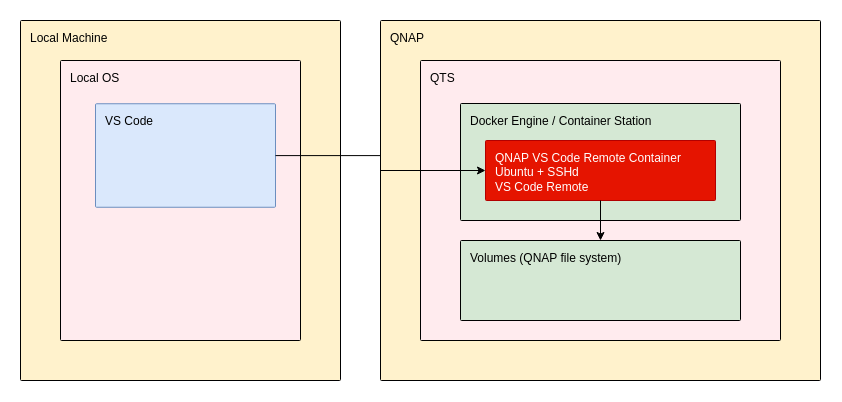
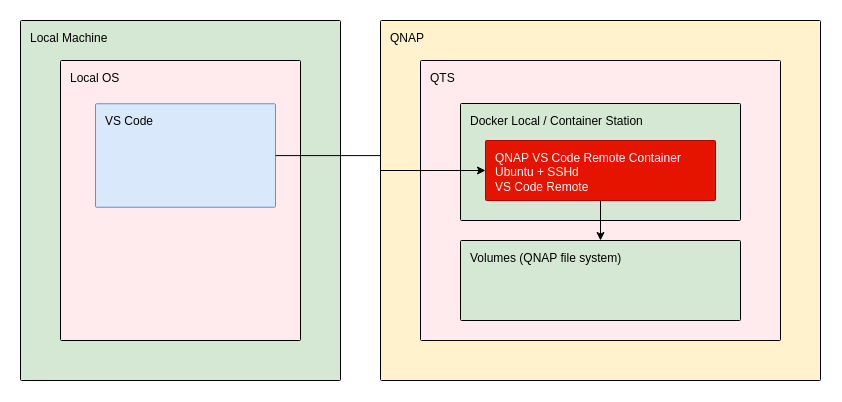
  <mxCell id="0" />
  <mxCell id="1" parent="0" />
- <mxCell id="2" value="Local Machine" style="sketch=0;points=[[0,0,0],[0.25,0,0],[0.5,0,0],[0.75,0,0],[1,0,0],[1,0.25,0],[1,0.5,0],[1,0.75,0],[1,1,0],[0.75,1,0],[0.5,1,0],[0.25,1,0],[0,1,0],[0,0.75,0],[0,0.5,0],[0,0.25,0]];rounded=1;absoluteArcSize=1;arcSize=2;html=1;strokeColor=#000000;shadow=0;dashed=0;fontSize=12;align=left;verticalAlign=top;spacing=10;spacingTop=-4;whiteSpace=wrap;fillColor=#fff2cc;" parent="1" vertex="1"><mxGeometry x="20" y="20" width="320" height="360" as="geometry" /></mxCell>
+ <mxCell id="2" value="Local Machine" style="sketch=0;points=[[0,0,0],[0.25,0,0],[0.5,0,0],[0.75,0,0],[1,0,0],[1,0.25,0],[1,0.5,0],[1,0.75,0],[1,1,0],[0.75,1,0],[0.5,1,0],[0.25,1,0],[0,1,0],[0,0.75,0],[0,0.5,0],[0,0.25,0]];rounded=1;absoluteArcSize=1;arcSize=2;html=1;strokeColor=#000000;shadow=0;dashed=0;fontSize=12;align=left;verticalAlign=top;spacing=10;spacingTop=-4;whiteSpace=wrap;fillColor=#d5e8d4;" parent="1" vertex="1"><mxGeometry x="20" y="20" width="320" height="360" as="geometry" /></mxCell>
  <mxCell id="3" value="&lt;font color=&quot;#000000&quot;&gt;Local OS&lt;/font&gt;" style="sketch=0;points=[[0,0,0],[0.25,0,0],[0.5,0,0],[0.75,0,0],[1,0,0],[1,0.25,0],[1,0.5,0],[1,0.75,0],[1,1,0],[0.75,1,0],[0.5,1,0],[0.25,1,0],[0,1,0],[0,0.75,0],[0,0.5,0],[0,0.25,0]];rounded=1;absoluteArcSize=1;arcSize=2;html=1;strokeColor=default;gradientColor=none;shadow=0;dashed=0;fontSize=12;fontColor=#9E9E9E;align=left;verticalAlign=top;spacing=10;spacingTop=-4;whiteSpace=wrap;fillColor=#FFEBEE;" parent="1" vertex="1"><mxGeometry x="60" y="60" width="240" height="280" as="geometry" /></mxCell>
  <mxCell id="4" value="&lt;font color=&quot;#000000&quot;&gt;VS Code&lt;/font&gt;" style="sketch=0;points=[[0,0,0],[0.25,0,0],[0.5,0,0],[0.75,0,0],[1,0,0],[1,0.25,0],[1,0.5,0],[1,0.75,0],[1,1,0],[0.75,1,0],[0.5,1,0],[0.25,1,0],[0,1,0],[0,0.75,0],[0,0.5,0],[0,0.25,0]];rounded=1;absoluteArcSize=1;arcSize=2;html=1;strokeColor=#6c8ebf;shadow=0;dashed=0;fontSize=12;align=left;verticalAlign=top;spacing=10;spacingTop=-4;whiteSpace=wrap;fillColor=#dae8fc;" parent="1" vertex="1"><mxGeometry x="95" y="103.25" width="180" height="103.5" as="geometry" /></mxCell>
  <mxCell id="5" value="&lt;font color=&quot;#000000&quot;&gt;QNAP&lt;/font&gt;" style="sketch=0;points=[[0,0,0],[0.25,0,0],[0.5,0,0],[0.75,0,0],[1,0,0],[1,0.25,0],[1,0.5,0],[1,0.75,0],[1,1,0],[0.75,1,0],[0.5,1,0],[0.25,1,0],[0,1,0],[0,0.75,0],[0,0.5,0],[0,0.25,0]];rounded=1;absoluteArcSize=1;arcSize=2;html=1;strokeColor=#000000;shadow=0;dashed=0;fontSize=12;align=left;verticalAlign=top;spacing=10;spacingTop=-4;whiteSpace=wrap;fillColor=#fff2cc;" parent="1" vertex="1"><mxGeometry x="380" y="20" width="440" height="360" as="geometry" /></mxCell>
  <mxCell id="6" value="&lt;font color=&quot;#000000&quot;&gt;QTS&lt;/font&gt;" style="sketch=0;points=[[0,0,0],[0.25,0,0],[0.5,0,0],[0.75,0,0],[1,0,0],[1,0.25,0],[1,0.5,0],[1,0.75,0],[1,1,0],[0.75,1,0],[0.5,1,0],[0.25,1,0],[0,1,0],[0,0.75,0],[0,0.5,0],[0,0.25,0]];rounded=1;absoluteArcSize=1;arcSize=2;html=1;strokeColor=default;gradientColor=none;shadow=0;dashed=0;fontSize=12;fontColor=#9E9E9E;align=left;verticalAlign=top;spacing=10;spacingTop=-4;whiteSpace=wrap;fillColor=#FFEBEE;" parent="1" vertex="1"><mxGeometry x="420" y="60" width="360" height="280" as="geometry" /></mxCell>
- <mxCell id="7" value="&lt;font color=&quot;#000000&quot;&gt;Docker Engine / Container Station&lt;/font&gt;" style="sketch=0;points=[[0,0,0],[0.25,0,0],[0.5,0,0],[0.75,0,0],[1,0,0],[1,0.25,0],[1,0.5,0],[1,0.75,0],[1,1,0],[0.75,1,0],[0.5,1,0],[0.25,1,0],[0,1,0],[0,0.75,0],[0,0.5,0],[0,0.25,0]];rounded=1;absoluteArcSize=1;arcSize=2;html=1;strokeColor=#000000;shadow=0;dashed=0;fontSize=12;align=left;verticalAlign=top;spacing=10;spacingTop=-4;whiteSpace=wrap;fillColor=#d5e8d4;" parent="1" vertex="1"><mxGeometry x="460" y="103" width="280" height="117" as="geometry" /></mxCell>
+ <mxCell id="7" value="&lt;font color=&quot;#000000&quot;&gt;Docker Local / Container Station&lt;/font&gt;" style="sketch=0;points=[[0,0,0],[0.25,0,0],[0.5,0,0],[0.75,0,0],[1,0,0],[1,0.25,0],[1,0.5,0],[1,0.75,0],[1,1,0],[0.75,1,0],[0.5,1,0],[0.25,1,0],[0,1,0],[0,0.75,0],[0,0.5,0],[0,0.25,0]];rounded=1;absoluteArcSize=1;arcSize=2;html=1;strokeColor=#000000;shadow=0;dashed=0;fontSize=12;align=left;verticalAlign=top;spacing=10;spacingTop=-4;whiteSpace=wrap;fillColor=#d5e8d4;" parent="1" vertex="1"><mxGeometry x="460" y="103" width="280" height="117" as="geometry" /></mxCell>
  <mxCell id="8" value="QNAP VS Code Remote Container&lt;div&gt;Ubuntu + SSHd&lt;/div&gt;&lt;div&gt;VS Code Remote&lt;/div&gt;" style="sketch=0;points=[[0,0,0],[0.25,0,0],[0.5,0,0],[0.75,0,0],[1,0,0],[1,0.25,0],[1,0.5,0],[1,0.75,0],[1,1,0],[0.75,1,0],[0.5,1,0],[0.25,1,0],[0,1,0],[0,0.75,0],[0,0.5,0],[0,0.25,0]];rounded=1;absoluteArcSize=1;arcSize=2;html=1;strokeColor=#B20000;shadow=0;dashed=0;fontSize=12;align=left;verticalAlign=top;spacing=10;spacingTop=-4;whiteSpace=wrap;fillColor=#e51400;fontColor=#ffffff;" parent="1" vertex="1"><mxGeometry x="485" y="140" width="230" height="60" as="geometry" /></mxCell>
  <mxCell id="9" value="&lt;font color=&quot;#000000&quot;&gt;Volumes (QNAP file system)&lt;/font&gt;" style="sketch=0;points=[[0,0,0],[0.25,0,0],[0.5,0,0],[0.75,0,0],[1,0,0],[1,0.25,0],[1,0.5,0],[1,0.75,0],[1,1,0],[0.75,1,0],[0.5,1,0],[0.25,1,0],[0,1,0],[0,0.75,0],[0,0.5,0],[0,0.25,0]];rounded=1;absoluteArcSize=1;arcSize=2;html=1;strokeColor=#000000;shadow=0;dashed=0;fontSize=12;align=left;verticalAlign=top;spacing=10;spacingTop=-4;whiteSpace=wrap;fillColor=#d5e8d4;" parent="1" vertex="1"><mxGeometry x="460" y="240" width="280" height="80" as="geometry" /></mxCell>
  <mxCell id="10" style="edgeStyle=orthogonalEdgeStyle;rounded=0;orthogonalLoop=1;jettySize=auto;html=1;exitX=0.5;exitY=1;exitDx=0;exitDy=0;exitPerimeter=0;" parent="1" source="8" target="9" edge="1"><mxGeometry relative="1" as="geometry" /></mxCell>
  <mxCell id="11" style="edgeStyle=orthogonalEdgeStyle;rounded=0;orthogonalLoop=1;jettySize=auto;html=1;entryX=0;entryY=0.5;entryDx=0;entryDy=0;entryPerimeter=0;" parent="1" source="4" target="8" edge="1"><mxGeometry relative="1" as="geometry" /></mxCell>
